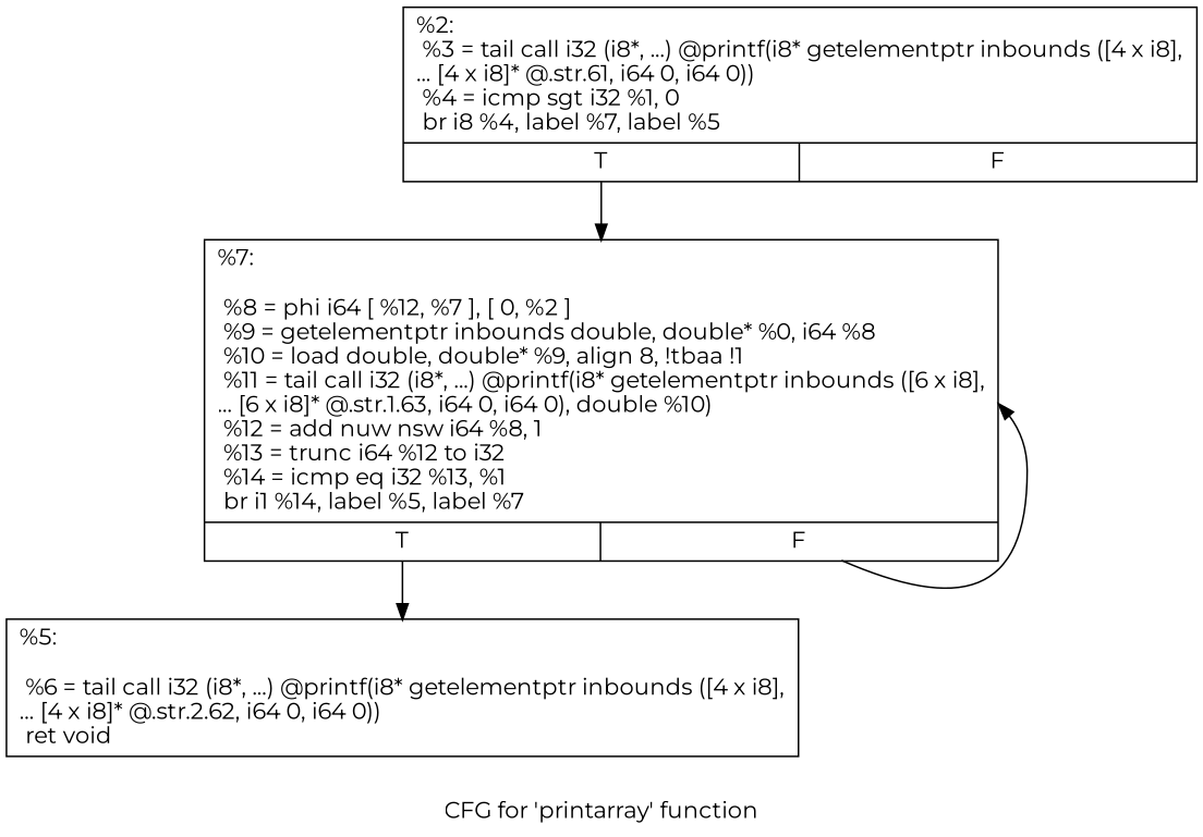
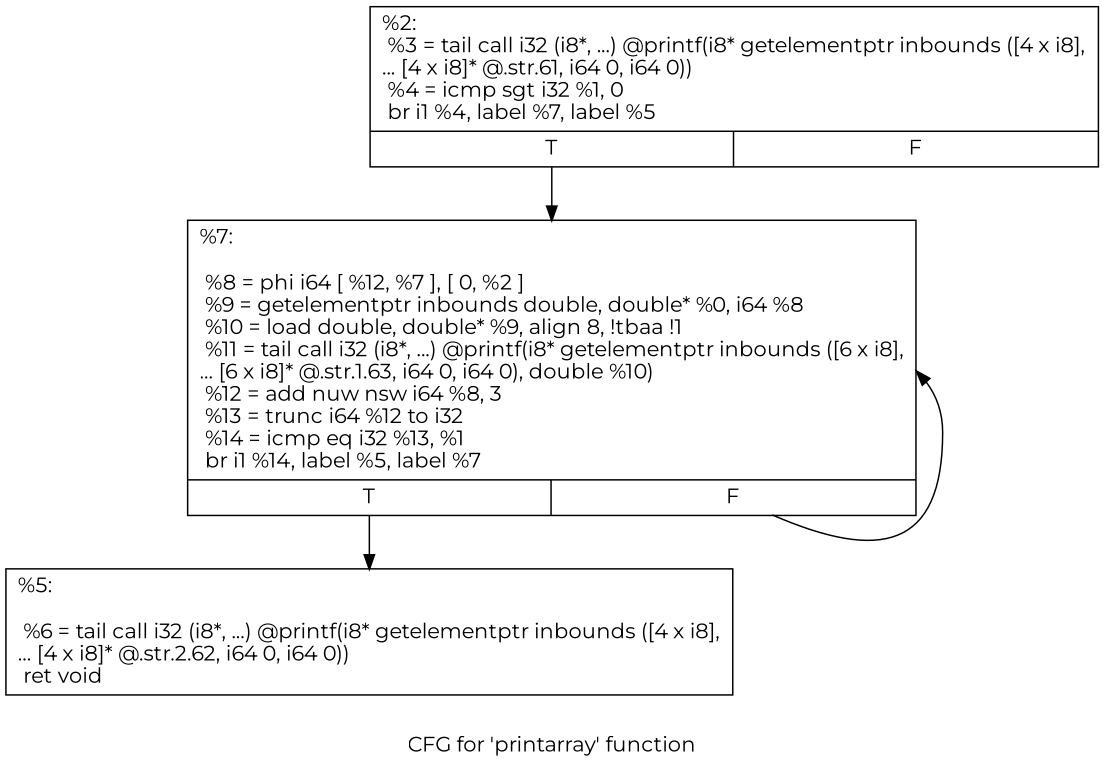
  digraph {
    fontname=Montserrat
    label="CFG for 'printarray' function"
    node [fontname=Montserrat shape=record]
    edge [fontname=Montserrat tailport=s0]
-   n1 [label="{%2:\l  %3 = tail call i32 (i8*, ...) @printf(i8* getelementptr inbounds ([4 x i8],\l... [4 x i8]* @.str.61, i64 0, i64 0))\l  %4 = icmp sgt i32 %1, 0\l  br i8 %4, label %7, label %5\l|{<s0>T|<s1>F}}"]
-   n2 [label="{%7:\l\l  %8 = phi i64 [ %12, %7 ], [ 0, %2 ]\l  %9 = getelementptr inbounds double, double* %0, i64 %8\l  %10 = load double, double* %9, align 8, !tbaa !1\l  %11 = tail call i32 (i8*, ...) @printf(i8* getelementptr inbounds ([6 x i8],\l... [6 x i8]* @.str.1.63, i64 0, i64 0), double %10)\l  %12 = add nuw nsw i64 %8, 1\l  %13 = trunc i64 %12 to i32\l  %14 = icmp eq i32 %13, %1\l  br i1 %14, label %5, label %7\l|{<s0>T|<s1>F}}"]
+   n1 [label="{%2:\l  %3 = tail call i32 (i8*, ...) @printf(i8* getelementptr inbounds ([4 x i8],\l... [4 x i8]* @.str.61, i64 0, i64 0))\l  %4 = icmp sgt i32 %1, 0\l  br i1 %4, label %7, label %5\l|{<s0>T|<s1>F}}"]
+   n2 [label="{%7:\l\l  %8 = phi i64 [ %12, %7 ], [ 0, %2 ]\l  %9 = getelementptr inbounds double, double* %0, i64 %8\l  %10 = load double, double* %9, align 8, !tbaa !1\l  %11 = tail call i32 (i8*, ...) @printf(i8* getelementptr inbounds ([6 x i8],\l... [6 x i8]* @.str.1.63, i64 0, i64 0), double %10)\l  %12 = add nuw nsw i64 %8, 3\l  %13 = trunc i64 %12 to i32\l  %14 = icmp eq i32 %13, %1\l  br i1 %14, label %5, label %7\l|{<s0>T|<s1>F}}"]
    n3 [label="{%5:\l\l  %6 = tail call i32 (i8*, ...) @printf(i8* getelementptr inbounds ([4 x i8],\l... [4 x i8]* @.str.2.62, i64 0, i64 0))\l  ret void\l}"]
    n1 -> n2
    n2 -> n2 [tailport=s1]
    n2 -> n3
  }
